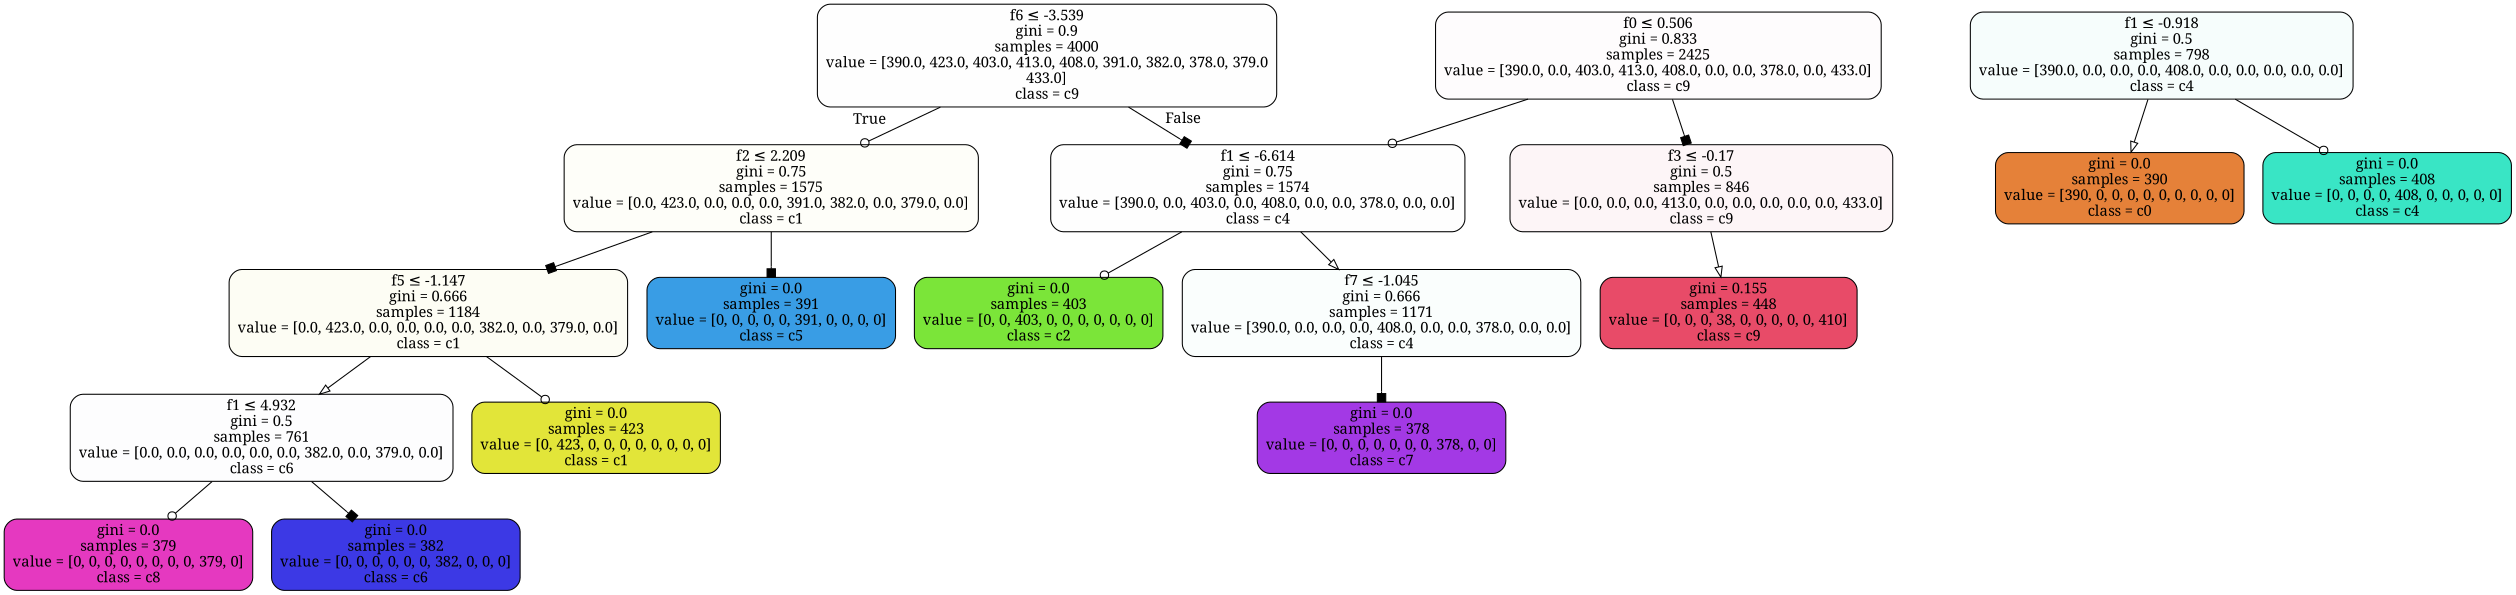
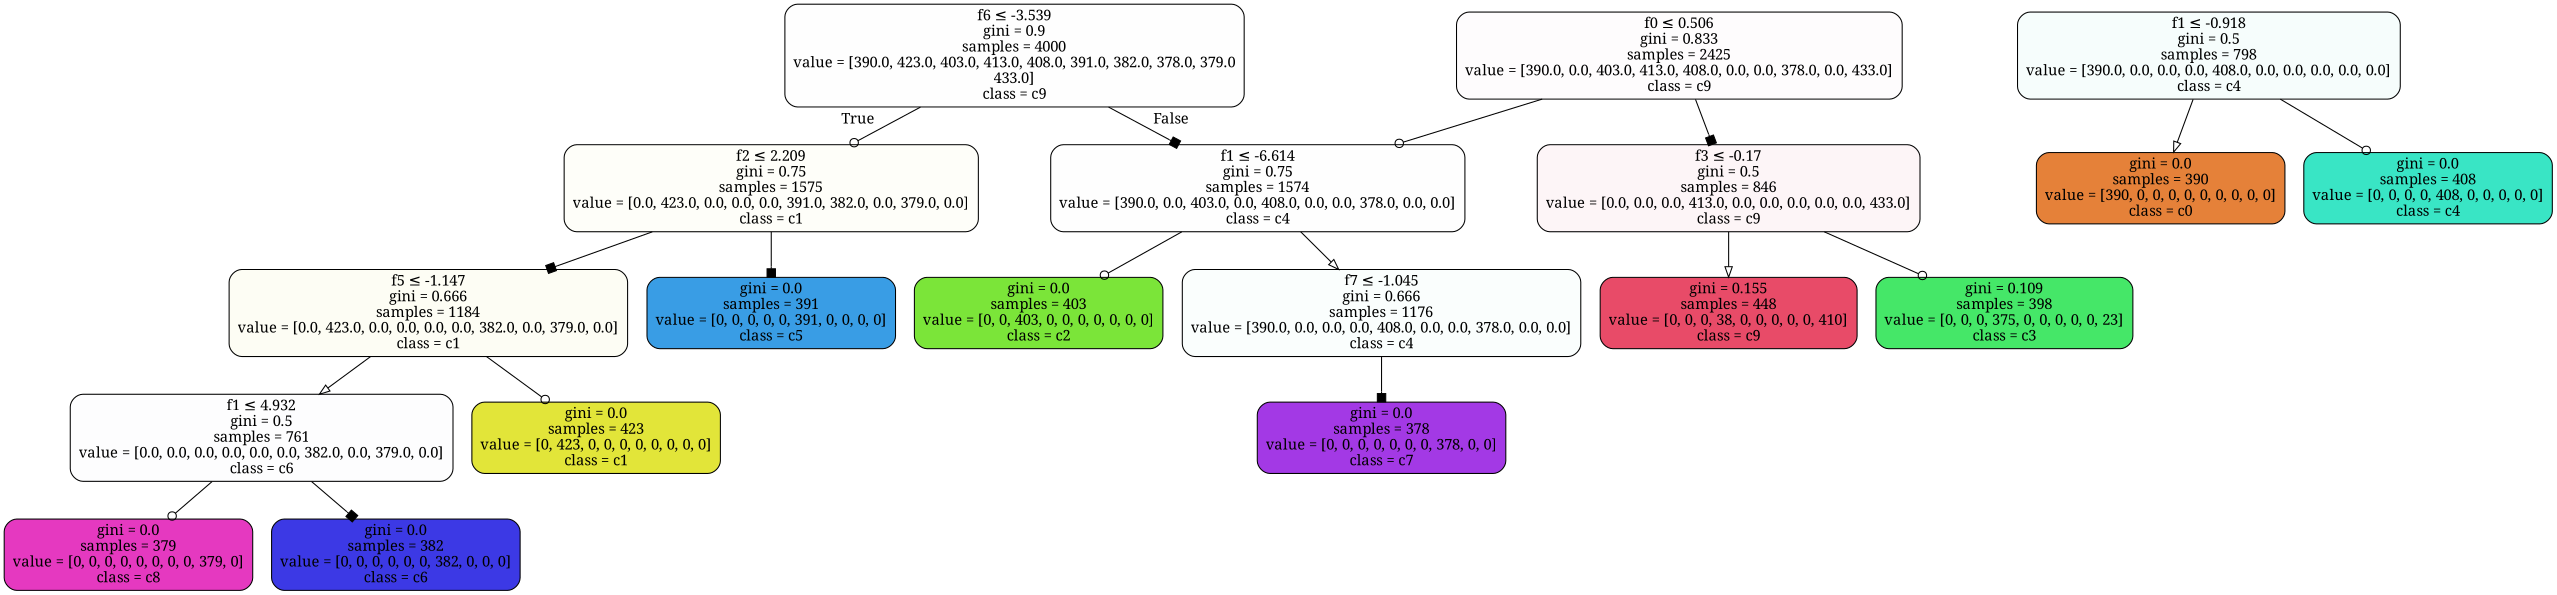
  digraph {
    fontname="Noto Serif"
    node [color=black fontname="Noto Serif" shape=box style="filled, rounded"]
    edge [arrowhead=odot fontname="Noto Serif"]
    n1 [fillcolor="#e5395801" label=<f6 &le; -3.539<br/>gini = 0.9<br/>samples = 4000<br/>value = [390.0, 423.0, 403.0, 413.0, 408.0, 391.0, 382.0, 378.0, 379.0<br/>433.0]<br/>class = c9>]
    n2 [fillcolor="#e2e53907" label=<f2 &le; 2.209<br/>gini = 0.75<br/>samples = 1575<br/>value = [0.0, 423.0, 0.0, 0.0, 0.0, 391.0, 382.0, 0.0, 379.0, 0.0]<br/>class = c1>]
    n3 [fillcolor="#39e5c501" label=<f1 &le; -6.614<br/>gini = 0.75<br/>samples = 1574<br/>value = [390.0, 0.0, 403.0, 0.0, 408.0, 0.0, 0.0, 378.0, 0.0, 0.0]<br/>class = c4>]
    n4 [fillcolor="#e2e5390d" label=<f5 &le; -1.147<br/>gini = 0.666<br/>samples = 1184<br/>value = [0.0, 423.0, 0.0, 0.0, 0.0, 0.0, 382.0, 0.0, 379.0, 0.0]<br/>class = c1>]
    n5 [fillcolor="#399de5ff" label=<gini = 0.0<br/>samples = 391<br/>value = [0, 0, 0, 0, 0, 391, 0, 0, 0, 0]<br/>class = c5>]
    n6 [fillcolor="#e5395803" label=<f0 &le; 0.506<br/>gini = 0.833<br/>samples = 2425<br/>value = [390.0, 0.0, 403.0, 413.0, 408.0, 0.0, 0.0, 378.0, 0.0, 433.0]<br/>class = c9>]
    n7 [fillcolor="#e539580c" label=<f3 &le; -0.17<br/>gini = 0.5<br/>samples = 846<br/>value = [0.0, 0.0, 0.0, 413.0, 0.0, 0.0, 0.0, 0.0, 0.0, 433.0]<br/>class = c9>]
    n8 [fillcolor="#3c39e502" label=<f1 &le; 4.932<br/>gini = 0.5<br/>samples = 761<br/>value = [0.0, 0.0, 0.0, 0.0, 0.0, 0.0, 382.0, 0.0, 379.0, 0.0]<br/>class = c6>]
    n9 [fillcolor="#e2e539ff" label=<gini = 0.0<br/>samples = 423<br/>value = [0, 423, 0, 0, 0, 0, 0, 0, 0, 0]<br/>class = c1>]
    n10 [fillcolor="#e539c0ff" label=<gini = 0.0<br/>samples = 379<br/>value = [0, 0, 0, 0, 0, 0, 0, 0, 379, 0]<br/>class = c8>]
    n11 [fillcolor="#3c39e5ff" label=<gini = 0.0<br/>samples = 382<br/>value = [0, 0, 0, 0, 0, 0, 382, 0, 0, 0]<br/>class = c6>]
    n12 [fillcolor="#7be539ff" label=<gini = 0.0<br/>samples = 403<br/>value = [0, 0, 403, 0, 0, 0, 0, 0, 0, 0]<br/>class = c2>]
-   n13 [fillcolor="#39e5c506" label=<f7 &le; -1.045<br/>gini = 0.666<br/>samples = 1171<br/>value = [390.0, 0.0, 0.0, 0.0, 408.0, 0.0, 0.0, 378.0, 0.0, 0.0]<br/>class = c4>]
+   n13 [fillcolor="#39e5c506" label=<f7 &le; -1.045<br/>gini = 0.666<br/>samples = 1176<br/>value = [390.0, 0.0, 0.0, 0.0, 408.0, 0.0, 0.0, 378.0, 0.0, 0.0]<br/>class = c4>]
    n14 [fillcolor="#e53958e7" label=<gini = 0.155<br/>samples = 448<br/>value = [0, 0, 0, 38, 0, 0, 0, 0, 0, 410]<br/>class = c9>]
+   n15 [fillcolor="#39e55eef" label=<gini = 0.109<br/>samples = 398<br/>value = [0, 0, 0, 375, 0, 0, 0, 0, 0, 23]<br/>class = c3>]
    n16 [fillcolor="#a339e5ff" label=<gini = 0.0<br/>samples = 378<br/>value = [0, 0, 0, 0, 0, 0, 0, 378, 0, 0]<br/>class = c7>]
    n17 [fillcolor="#39e5c50b" label=<f1 &le; -0.918<br/>gini = 0.5<br/>samples = 798<br/>value = [390.0, 0.0, 0.0, 0.0, 408.0, 0.0, 0.0, 0.0, 0.0, 0.0]<br/>class = c4>]
    n18 [fillcolor="#e58139ff" label=<gini = 0.0<br/>samples = 390<br/>value = [390, 0, 0, 0, 0, 0, 0, 0, 0, 0]<br/>class = c0>]
    n19 [fillcolor="#39e5c5ff" label=<gini = 0.0<br/>samples = 408<br/>value = [0, 0, 0, 0, 408, 0, 0, 0, 0, 0]<br/>class = c4>]
    n1 -> n2 [headlabel=True labelangle=45 labeldistance=2.5]
    n1 -> n3 [arrowhead=box headlabel=False labelangle=-45 labeldistance=2.5]
    n2 -> n4 [arrowhead=box]
    n2 -> n5 [arrowhead=box]
    n3 -> n12
    n3 -> n13 [arrowhead=onormal]
    n4 -> n8 [arrowhead=onormal]
    n4 -> n9
    n6 -> n3
    n6 -> n7 [arrowhead=box]
    n7 -> n14 [arrowhead=onormal]
+   n7 -> n15
    n8 -> n10
    n8 -> n11 [arrowhead=box]
    n13 -> n16 [arrowhead=box]
    n17 -> n18 [arrowhead=onormal]
    n17 -> n19
  }
